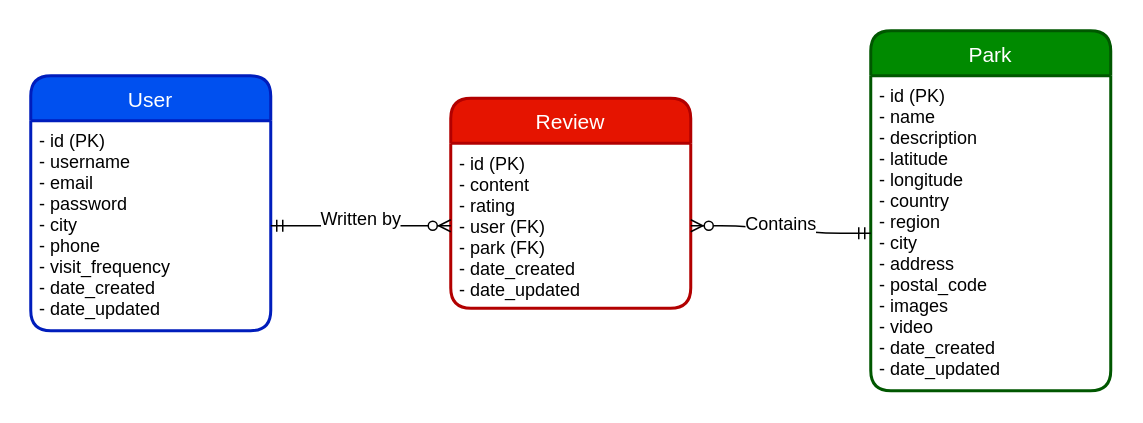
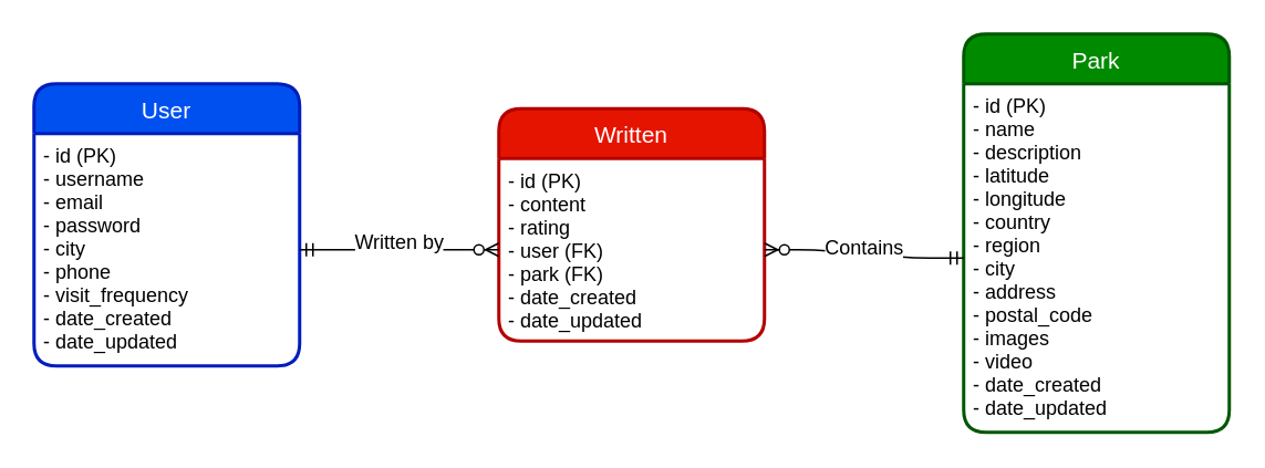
  <mxCell id="0" />
  <mxCell id="1" parent="0" />
  <mxCell id="2" value="User" style="swimlane;childLayout=stackLayout;horizontal=1;startSize=30;horizontalStack=0;fillColor=#0050ef;fontColor=#ffffff;rounded=1;fontSize=14;fontStyle=0;strokeWidth=2;resizeParent=0;resizeLast=1;shadow=0;dashed=0;align=center;strokeColor=#001DBC;" parent="1" vertex="1"><mxGeometry x="20" y="50" width="160" height="170" as="geometry" /></mxCell>
  <mxCell id="3" value="- id (PK)&#10;- username&#10;- email&#10;- password&#10;- city&#10;- phone&#10;- visit_frequency&#10;- date_created&#10;- date_updated" style="align=left;strokeColor=none;fillColor=none;spacingLeft=4;fontSize=12;verticalAlign=top;resizable=0;rotatable=0;part=1;" parent="2" vertex="1"><mxGeometry y="30" width="160" height="140" as="geometry" /></mxCell>
- <mxCell id="4" value="Review" style="swimlane;childLayout=stackLayout;horizontal=1;startSize=30;horizontalStack=0;fillColor=#e51400;rounded=1;fontSize=14;fontStyle=0;strokeWidth=2;resizeParent=0;resizeLast=1;shadow=0;dashed=0;align=center;strokeColor=#B20000;fontColor=#ffffff;" parent="1" vertex="1"><mxGeometry x="300" y="65" width="160" height="140" as="geometry" /></mxCell>
+ <mxCell id="4" value="Written" style="swimlane;childLayout=stackLayout;horizontal=1;startSize=30;horizontalStack=0;fillColor=#e51400;rounded=1;fontSize=14;fontStyle=0;strokeWidth=2;resizeParent=0;resizeLast=1;shadow=0;dashed=0;align=center;strokeColor=#B20000;fontColor=#ffffff;" parent="1" vertex="1"><mxGeometry x="300" y="65" width="160" height="140" as="geometry" /></mxCell>
  <mxCell id="5" value="- id (PK)&#10;- content&#10;- rating&#10;- user (FK)&#10;- park (FK)&#10;- date_created&#10;- date_updated" style="align=left;strokeColor=none;fillColor=none;spacingLeft=4;fontSize=12;verticalAlign=top;resizable=0;rotatable=0;part=1;" parent="4" vertex="1"><mxGeometry y="30" width="160" height="110" as="geometry" /></mxCell>
  <mxCell id="6" value="Park" style="swimlane;childLayout=stackLayout;horizontal=1;startSize=30;horizontalStack=0;fillColor=#008a00;fontColor=#ffffff;rounded=1;fontSize=14;fontStyle=0;strokeWidth=2;resizeParent=0;resizeLast=1;shadow=0;dashed=0;align=center;strokeColor=#005700;" parent="1" vertex="1"><mxGeometry x="580" y="20" width="160" height="240" as="geometry" /></mxCell>
  <mxCell id="7" value="- id (PK)&#10;- name&#10;- description&#10;- latitude&#10;- longitude&#10;- country&#10;- region&#10;- city&#10;- address&#10;- postal_code&#10;- images&#10;- video&#10;- date_created&#10;- date_updated" style="align=left;strokeColor=none;fillColor=none;spacingLeft=4;fontSize=12;verticalAlign=top;resizable=0;rotatable=0;part=1;" parent="6" vertex="1"><mxGeometry y="30" width="160" height="210" as="geometry" /></mxCell>
  <mxCell id="8" value="" style="edgeStyle=entityRelationEdgeStyle;fontSize=12;html=1;endArrow=ERzeroToMany;endFill=1;exitX=1;exitY=0.5;exitDx=0;exitDy=0;startArrow=ERmandOne;startFill=0;" parent="1" source="3" target="5" edge="1"><mxGeometry width="100" height="100" relative="1" as="geometry"><mxPoint x="260" y="110" as="sourcePoint" /><mxPoint x="160" y="210" as="targetPoint" /></mxGeometry></mxCell>
  <mxCell id="9" value="Written by" style="text;html=1;resizable=0;points=[];align=center;verticalAlign=middle;labelBackgroundColor=#ffffff;" parent="8" vertex="1" connectable="0"><mxGeometry x="-0.21" y="2" relative="1" as="geometry"><mxPoint x="12.5" y="-3" as="offset" /></mxGeometry></mxCell>
  <mxCell id="10" value="" style="edgeStyle=entityRelationEdgeStyle;fontSize=12;html=1;endArrow=ERmandOne;endFill=0;entryX=0;entryY=0.5;entryDx=0;entryDy=0;startArrow=ERzeroToMany;startFill=1;" parent="1" source="5" target="7" edge="1"><mxGeometry width="100" height="100" relative="1" as="geometry"><mxPoint x="490" y="130" as="sourcePoint" /><mxPoint x="510" y="160" as="targetPoint" /></mxGeometry></mxCell>
  <mxCell id="11" value="Contains" style="text;html=1;resizable=0;points=[];align=center;verticalAlign=middle;labelBackgroundColor=#ffffff;" parent="10" vertex="1" connectable="0"><mxGeometry x="0.113" y="-2" relative="1" as="geometry"><mxPoint x="-7" y="-7" as="offset" /></mxGeometry></mxCell>
